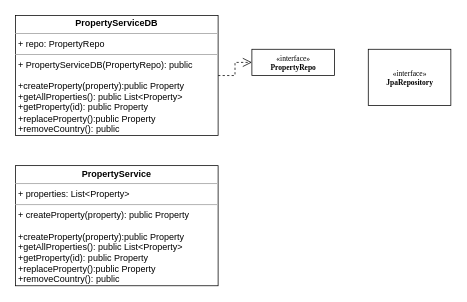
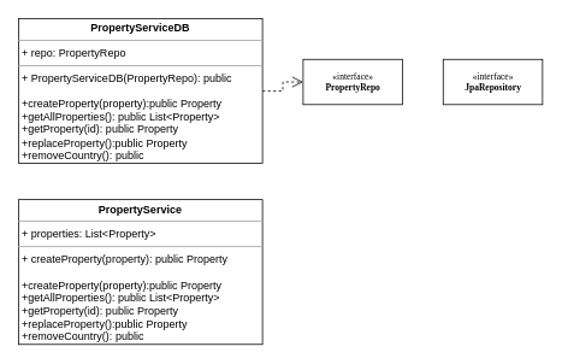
  <mxCell id="0" />
  <mxCell id="1" parent="0" />
  <mxCell id="2" style="edgeStyle=orthogonalEdgeStyle;rounded=0;html=1;dashed=1;labelBackgroundColor=none;startFill=0;endArrow=open;endFill=0;endSize=10;fontFamily=Verdana;fontSize=10;" edge="1" parent="1" source="3" target="4"><mxGeometry relative="1" as="geometry"><Array as="points" /></mxGeometry></mxCell>
  <mxCell id="3" value="&lt;p style=&quot;margin: 0px ; margin-top: 4px ; text-align: center&quot;&gt;&lt;b&gt;PropertyServiceDB&lt;/b&gt;&lt;/p&gt;&lt;hr size=&quot;1&quot;&gt;&lt;p style=&quot;margin: 0px ; margin-left: 4px&quot;&gt;+ repo: PropertyRepo&lt;br&gt;&lt;/p&gt;&lt;hr size=&quot;1&quot;&gt;&lt;p style=&quot;margin: 0px ; margin-left: 4px&quot;&gt;+ PropertyServiceDB(PropertyRepo): public&lt;br&gt;&lt;br&gt;&lt;/p&gt;&lt;p style=&quot;margin: 0px ; margin-left: 4px&quot;&gt;+createProperty(property):public Property&lt;/p&gt;&lt;p style=&quot;margin: 0px ; margin-left: 4px&quot;&gt;+getAllProperties(): public List&amp;lt;Property&amp;gt;&lt;/p&gt;&lt;p style=&quot;margin: 0px ; margin-left: 4px&quot;&gt;+getProperty(id): public Property&lt;/p&gt;&lt;p style=&quot;margin: 0px ; margin-left: 4px&quot;&gt;+replaceProperty():public Property&lt;/p&gt;&lt;p style=&quot;margin: 0px ; margin-left: 4px&quot;&gt;+removeCountry(): public&lt;/p&gt;" style="verticalAlign=top;align=left;overflow=fill;fontSize=12;fontFamily=Helvetica;html=1;rounded=0;shadow=0;comic=0;labelBackgroundColor=none;strokeWidth=1" vertex="1" parent="1"><mxGeometry x="20" y="20" width="270" height="160" as="geometry" /></mxCell>
- <mxCell id="4" value="«interface»&lt;br&gt;&lt;b&gt;PropertyRepo&lt;/b&gt;" style="html=1;rounded=0;shadow=0;comic=0;labelBackgroundColor=none;strokeWidth=1;fontFamily=Verdana;fontSize=10;align=center;" vertex="1" parent="1"><mxGeometry x="335" y="65" width="110" height="35" as="geometry" /></mxCell>
- <mxCell id="5" value="«interface»&lt;br&gt;&lt;b&gt;JpaRepository&lt;/b&gt;" style="html=1;rounded=0;shadow=0;comic=0;labelBackgroundColor=none;strokeWidth=1;fontFamily=Verdana;fontSize=10;align=center;" vertex="1" parent="1"><mxGeometry x="490" y="65" width="110" height="75" as="geometry" /></mxCell>
+ <mxCell id="4" value="«interface»&lt;br&gt;&lt;b&gt;PropertyRepo&lt;/b&gt;" style="html=1;rounded=0;shadow=0;comic=0;labelBackgroundColor=none;strokeWidth=1;fontFamily=Verdana;fontSize=10;align=center;" vertex="1" parent="1"><mxGeometry x="335" y="65" width="110" height="50" as="geometry" /></mxCell>
+ <mxCell id="5" value="«interface»&lt;br&gt;&lt;b&gt;JpaRepository&lt;/b&gt;" style="html=1;rounded=0;shadow=0;comic=0;labelBackgroundColor=none;strokeWidth=1;fontFamily=Verdana;fontSize=10;align=center;" vertex="1" parent="1"><mxGeometry x="490" y="65" width="110" height="50" as="geometry" /></mxCell>
  <mxCell id="6" value="&lt;p style=&quot;margin: 0px ; margin-top: 4px ; text-align: center&quot;&gt;&lt;b&gt;PropertyService&lt;/b&gt;&lt;/p&gt;&lt;hr size=&quot;1&quot;&gt;&lt;p style=&quot;margin: 0px ; margin-left: 4px&quot;&gt;+ properties: List&amp;lt;Property&amp;gt;&lt;br&gt;&lt;/p&gt;&lt;hr size=&quot;1&quot;&gt;&lt;p style=&quot;margin: 0px ; margin-left: 4px&quot;&gt;+ createProperty(property): public Property&lt;br&gt;&lt;br&gt;&lt;/p&gt;&lt;p style=&quot;margin: 0px ; margin-left: 4px&quot;&gt;+createProperty(property):public Property&lt;/p&gt;&lt;p style=&quot;margin: 0px ; margin-left: 4px&quot;&gt;+getAllProperties(): public List&amp;lt;Property&amp;gt;&lt;/p&gt;&lt;p style=&quot;margin: 0px ; margin-left: 4px&quot;&gt;+getProperty(id): public Property&lt;/p&gt;&lt;p style=&quot;margin: 0px ; margin-left: 4px&quot;&gt;+replaceProperty():public Property&lt;/p&gt;&lt;p style=&quot;margin: 0px ; margin-left: 4px&quot;&gt;+removeCountry(): public&lt;/p&gt;" style="verticalAlign=top;align=left;overflow=fill;fontSize=12;fontFamily=Helvetica;html=1;rounded=0;shadow=0;comic=0;labelBackgroundColor=none;strokeWidth=1" vertex="1" parent="1"><mxGeometry x="20" y="220" width="270" height="160" as="geometry" /></mxCell>
